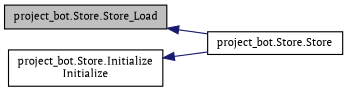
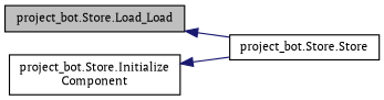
  digraph {
    fontname="PT Serif"
    rankdir=LR
    node [color=black fillcolor=white fontname="PT Serif" fontsize=10 shape=record style=filled]
    edge [color=midnightblue dir=back fontname="PT Serif" fontsize=10 labelfontname=Helvetica labelfontsize=10 style=solid]
-   n1 [fillcolor=grey75 fontcolor=black height=0.2 label="project_bot.Store.Store_Load" width=0.4]
+   n1 [fillcolor=grey75 fontcolor=black height=0.2 label="project_bot.Store.Load_Load" width=0.4]
    n2 [height=0.2 label="project_bot.Store.Store" width=0.4]
-   n3 [height=0.2 label="project_bot.Store.Initialize\lInitialize" width=0.4]
+   n3 [height=0.2 label="project_bot.Store.Initialize\lComponent" width=0.4]
    n1 -> n2
    n3 -> n2
  }
